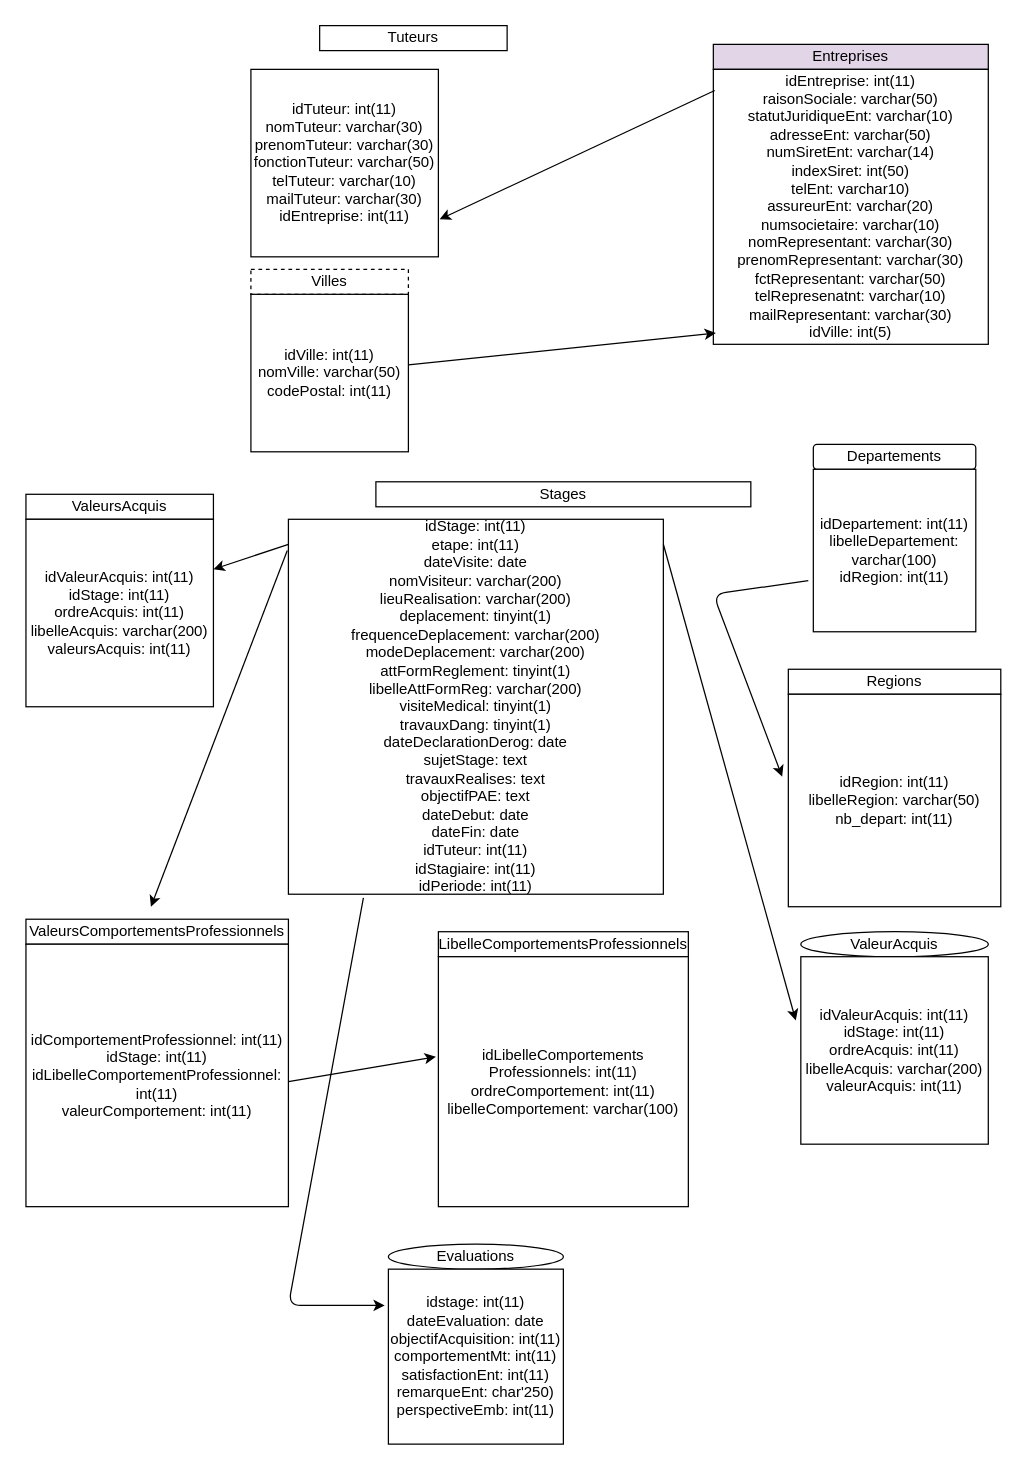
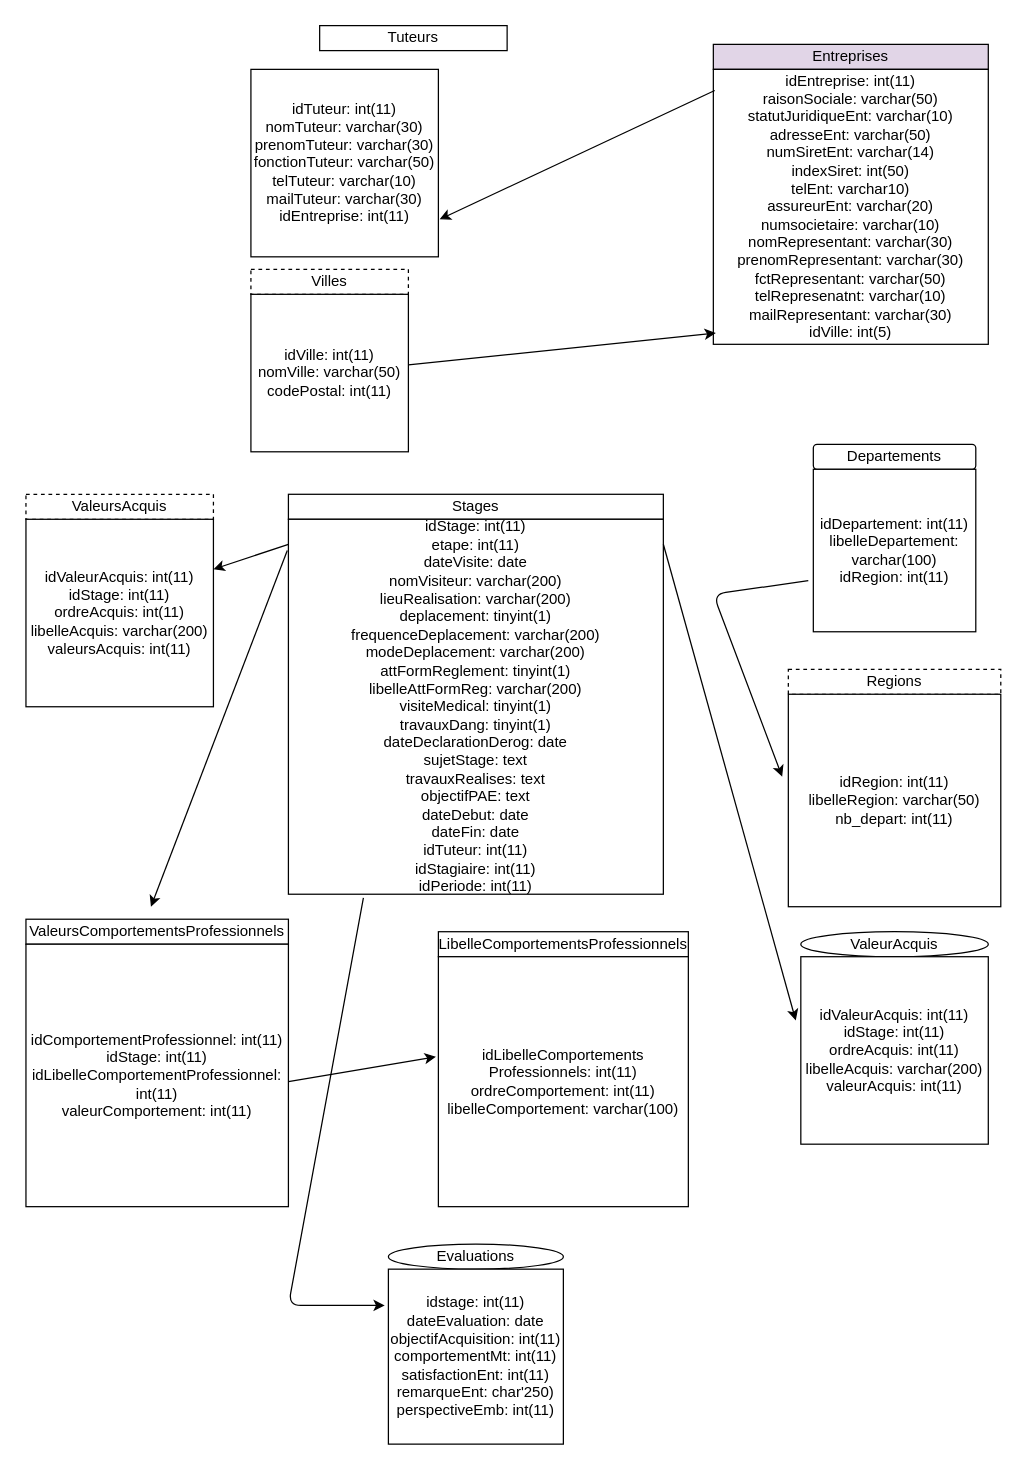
  <mxCell id="0" />
  <mxCell id="1" parent="0" />
  <mxCell id="2" value="Entreprises" style="rounded=0;whiteSpace=wrap;html=1;fillColor=#e1d5e7;" vertex="1" parent="1"><mxGeometry x="570" y="35" width="220" height="20" as="geometry" /></mxCell>
  <mxCell id="3" value="idEntreprise: int(11)&lt;br&gt;raisonSociale: varchar(50)&lt;br&gt;statutJuridiqueEnt: varchar(10)&lt;br&gt;adresseEnt: varchar(50)&lt;br&gt;numSiretEnt: varchar(14)&lt;br&gt;indexSiret: int(50)&lt;br&gt;telEnt: varchar10)&lt;br&gt;assureurEnt: varchar(20)&lt;br&gt;numsocietaire: varchar(10)&lt;br&gt;nomRepresentant: varchar(30)&lt;br&gt;prenomRepresentant: varchar(30)&lt;br&gt;fctRepresentant: varchar(50)&lt;br&gt;telRepresenatnt: varchar(10)&lt;br&gt;mailRepresentant: varchar(30)&lt;br&gt;idVille: int(5)" style="whiteSpace=wrap;html=1;aspect=fixed;align=center;" vertex="1" parent="1"><mxGeometry x="570" y="55" width="220" height="220" as="geometry" /></mxCell>
  <mxCell id="4" value="Tuteurs" style="rounded=0;whiteSpace=wrap;html=1;" vertex="1" parent="1"><mxGeometry x="255" y="20" width="150" height="20" as="geometry" /></mxCell>
  <mxCell id="5" value="idTuteur: int(11)&lt;br&gt;nomTuteur: varchar(30)&lt;br&gt;prenomTuteur: varchar(30)&lt;br&gt;fonctionTuteur: varchar(50)&lt;br&gt;telTuteur: varchar(10)&lt;br&gt;mailTuteur: varchar(30)&lt;br&gt;idEntreprise: int(11)" style="whiteSpace=wrap;html=1;aspect=fixed;" vertex="1" parent="1"><mxGeometry x="200" y="55" width="150" height="150" as="geometry" /></mxCell>
  <mxCell id="6" value="Villes" style="rounded=0;whiteSpace=wrap;html=1;dashed=1;" vertex="1" parent="1"><mxGeometry x="200" y="215" width="126" height="20" as="geometry" /></mxCell>
  <mxCell id="7" value="idVille: int(11)&lt;br&gt;nomVille: varchar(50)&lt;br&gt;codePostal: int(11)" style="whiteSpace=wrap;html=1;aspect=fixed;" vertex="1" parent="1"><mxGeometry x="200" y="235" width="126" height="126" as="geometry" /></mxCell>
  <mxCell id="8" style="edgeStyle=orthogonalEdgeStyle;rounded=0;orthogonalLoop=1;jettySize=auto;html=1;exitX=0.5;exitY=1;exitDx=0;exitDy=0;" edge="1" parent="1" source="7" target="7"><mxGeometry relative="1" as="geometry" /></mxCell>
  <mxCell id="9" value="" style="endArrow=classic;html=1;entryX=0.009;entryY=0.959;entryDx=0;entryDy=0;entryPerimeter=0;" edge="1" parent="1" source="7" target="3"><mxGeometry width="50" height="50" relative="1" as="geometry"><mxPoint x="430" y="355" as="sourcePoint" /><mxPoint x="480" y="305" as="targetPoint" /></mxGeometry></mxCell>
  <mxCell id="10" value="LibelleComportementsProfessionnels" style="rounded=0;whiteSpace=wrap;html=1;" vertex="1" parent="1"><mxGeometry x="350" y="745" width="200" height="20" as="geometry" /></mxCell>
  <mxCell id="11" value="idLibelleComportements&lt;br&gt;Professionnels: int(11)&lt;br&gt;ordreComportement: int(11)&lt;br&gt;libelleComportement: varchar(100)" style="whiteSpace=wrap;html=1;aspect=fixed;" vertex="1" parent="1"><mxGeometry x="350" y="765" width="200" height="200" as="geometry" /></mxCell>
- <mxCell id="12" value="Stages" style="rounded=0;whiteSpace=wrap;html=1;" vertex="1" parent="1"><mxGeometry x="300" y="385" width="300" height="20" as="geometry" /></mxCell>
+ <mxCell id="12" value="Stages" style="rounded=0;whiteSpace=wrap;html=1;" vertex="1" parent="1"><mxGeometry x="230" y="395" width="300" height="20" as="geometry" /></mxCell>
  <mxCell id="13" value="idStage: int(11)&lt;br&gt;etape: int(11)&lt;br&gt;dateVisite: date&lt;br&gt;nomVisiteur: varchar(200)&lt;br&gt;lieuRealisation: varchar(200)&lt;br&gt;deplacement: tinyint(1)&lt;br&gt;frequenceDeplacement: varchar(200)&lt;br&gt;modeDeplacement: varchar(200)&lt;br&gt;attFormReglement: tinyint(1)&lt;br&gt;libelleAttFormReg: varchar(200)&lt;br&gt;visiteMedical: tinyint(1)&lt;br&gt;travauxDang: tinyint(1)&lt;br&gt;dateDeclarationDerog: date&lt;br&gt;sujetStage: text&lt;br&gt;travauxRealises: text&lt;br&gt;objectifPAE: text&lt;br&gt;dateDebut: date&lt;br&gt;dateFin: date&lt;br&gt;idTuteur: int(11)&lt;br&gt;idStagiaire: int(11)&lt;br&gt;idPeriode: int(11)&lt;br&gt;" style="whiteSpace=wrap;html=1;aspect=fixed;" vertex="1" parent="1"><mxGeometry x="230" y="415" width="300" height="300" as="geometry" /></mxCell>
- <mxCell id="14" value="ValeursAcquis" style="rounded=0;whiteSpace=wrap;html=1;" vertex="1" parent="1"><mxGeometry x="20" y="395" width="150" height="20" as="geometry" /></mxCell>
+ <mxCell id="14" value="ValeursAcquis" style="rounded=0;whiteSpace=wrap;html=1;dashed=1;" vertex="1" parent="1"><mxGeometry x="20" y="395" width="150" height="20" as="geometry" /></mxCell>
  <mxCell id="15" value="idValeurAcquis: int(11)&lt;br&gt;idStage: int(11)&lt;br&gt;ordreAcquis: int(11)&lt;br&gt;libelleAcquis: varchar(200)&lt;br&gt;valeursAcquis: int(11)" style="whiteSpace=wrap;html=1;aspect=fixed;" vertex="1" parent="1"><mxGeometry x="20" y="415" width="150" height="150" as="geometry" /></mxCell>
  <mxCell id="16" value="" style="endArrow=classic;html=1;entryX=1.007;entryY=0.8;entryDx=0;entryDy=0;entryPerimeter=0;exitX=0.005;exitY=0.077;exitDx=0;exitDy=0;exitPerimeter=0;" edge="1" parent="1" source="3" target="5"><mxGeometry width="50" height="50" relative="1" as="geometry"><mxPoint x="400" y="185" as="sourcePoint" /><mxPoint x="450" y="135" as="targetPoint" /></mxGeometry></mxCell>
  <mxCell id="17" value="" style="endArrow=classic;html=1;" edge="1" parent="1"><mxGeometry width="50" height="50" relative="1" as="geometry"><mxPoint x="230" y="435" as="sourcePoint" /><mxPoint x="170" y="455" as="targetPoint" /></mxGeometry></mxCell>
  <mxCell id="18" value="ValeursComportementsProfessionnels" style="rounded=0;whiteSpace=wrap;html=1;" vertex="1" parent="1"><mxGeometry x="20" y="735" width="210" height="20" as="geometry" /></mxCell>
  <mxCell id="19" value="idComportementProfessionnel: int(11)&lt;br&gt;idStage: int(11)&lt;br&gt;idLibelleComportementProfessionnel: int(11)&lt;br&gt;valeurComportement: int(11)" style="whiteSpace=wrap;html=1;aspect=fixed;" vertex="1" parent="1"><mxGeometry x="20" y="755" width="210" height="210" as="geometry" /></mxCell>
  <mxCell id="20" value="" style="endArrow=classic;html=1;exitX=-0.003;exitY=0.083;exitDx=0;exitDy=0;exitPerimeter=0;" edge="1" parent="1" source="13"><mxGeometry width="50" height="50" relative="1" as="geometry"><mxPoint x="220" y="555" as="sourcePoint" /><mxPoint x="120" y="725" as="targetPoint" /></mxGeometry></mxCell>
  <mxCell id="21" value="" style="endArrow=classic;html=1;entryX=-0.01;entryY=0.4;entryDx=0;entryDy=0;entryPerimeter=0;" edge="1" parent="1" target="11"><mxGeometry width="50" height="50" relative="1" as="geometry"><mxPoint x="230" y="865" as="sourcePoint" /><mxPoint x="280" y="815" as="targetPoint" /></mxGeometry></mxCell>
  <mxCell id="22" value="ValeurAcquis" style="ellipse;whiteSpace=wrap;html=1;" vertex="1" parent="1"><mxGeometry x="640" y="745" width="150" height="20" as="geometry" /></mxCell>
  <mxCell id="23" value="idValeurAcquis: int(11)&lt;br&gt;idStage: int(11)&lt;br&gt;ordreAcquis: int(11)&lt;br&gt;libelleAcquis: varchar(200)&lt;br&gt;valeurAcquis: int(11)" style="whiteSpace=wrap;html=1;aspect=fixed;" vertex="1" parent="1"><mxGeometry x="640" y="765" width="150" height="150" as="geometry" /></mxCell>
  <mxCell id="24" value="" style="endArrow=classic;html=1;entryX=-0.027;entryY=0.34;entryDx=0;entryDy=0;entryPerimeter=0;" edge="1" parent="1" target="23"><mxGeometry width="50" height="50" relative="1" as="geometry"><mxPoint x="530" y="435" as="sourcePoint" /><mxPoint x="580" y="385" as="targetPoint" /></mxGeometry></mxCell>
- <mxCell id="25" value="Regions" style="rounded=0;whiteSpace=wrap;html=1;" vertex="1" parent="1"><mxGeometry x="630" y="535" width="170" height="20" as="geometry" /></mxCell>
+ <mxCell id="25" value="Regions" style="rounded=0;whiteSpace=wrap;html=1;dashed=1;" vertex="1" parent="1"><mxGeometry x="630" y="535" width="170" height="20" as="geometry" /></mxCell>
  <mxCell id="26" value="idRegion: int(11)&lt;br&gt;libelleRegion: varchar(50)&lt;br&gt;nb_depart: int(11)" style="whiteSpace=wrap;html=1;aspect=fixed;" vertex="1" parent="1"><mxGeometry x="630" y="555" width="170" height="170" as="geometry" /></mxCell>
  <mxCell id="27" value="Departements" style="whiteSpace=wrap;html=1;rounded=1;" vertex="1" parent="1"><mxGeometry x="650" y="355" width="130" height="20" as="geometry" /></mxCell>
  <mxCell id="28" value="idDepartement: int(11)&lt;br&gt;libelleDepartement: varchar(100)&lt;br&gt;idRegion: int(11)" style="whiteSpace=wrap;html=1;aspect=fixed;" vertex="1" parent="1"><mxGeometry x="650" y="375" width="130" height="130" as="geometry" /></mxCell>
  <mxCell id="29" value="" style="endArrow=classic;html=1;exitX=-0.031;exitY=0.685;exitDx=0;exitDy=0;exitPerimeter=0;entryX=-0.029;entryY=0.388;entryDx=0;entryDy=0;entryPerimeter=0;" edge="1" parent="1" source="28" target="26"><mxGeometry width="50" height="50" relative="1" as="geometry"><mxPoint x="590" y="425" as="sourcePoint" /><mxPoint x="560" y="465" as="targetPoint" /><Array as="points"><mxPoint x="570" y="475" /></Array></mxGeometry></mxCell>
  <mxCell id="30" value="Evaluations" style="ellipse;whiteSpace=wrap;html=1;" vertex="1" parent="1"><mxGeometry x="310" y="995" width="140" height="20" as="geometry" /></mxCell>
  <mxCell id="31" value="idstage: int(11)&lt;br&gt;dateEvaluation: date&lt;br&gt;objectifAcquisition: int(11)&lt;br&gt;comportementMt: int(11)&lt;br&gt;satisfactionEnt: int(11)&lt;br&gt;remarqueEnt: char'250)&lt;br&gt;perspectiveEmb: int(11)" style="whiteSpace=wrap;html=1;aspect=fixed;" vertex="1" parent="1"><mxGeometry x="310" y="1015" width="140" height="140" as="geometry" /></mxCell>
  <mxCell id="32" value="" style="endArrow=classic;html=1;entryX=-0.021;entryY=0.207;entryDx=0;entryDy=0;entryPerimeter=0;" edge="1" parent="1" target="31"><mxGeometry width="50" height="50" relative="1" as="geometry"><mxPoint x="290" y="718" as="sourcePoint" /><mxPoint x="290" y="955" as="targetPoint" /><Array as="points"><mxPoint x="230" y="1044" /></Array></mxGeometry></mxCell>
